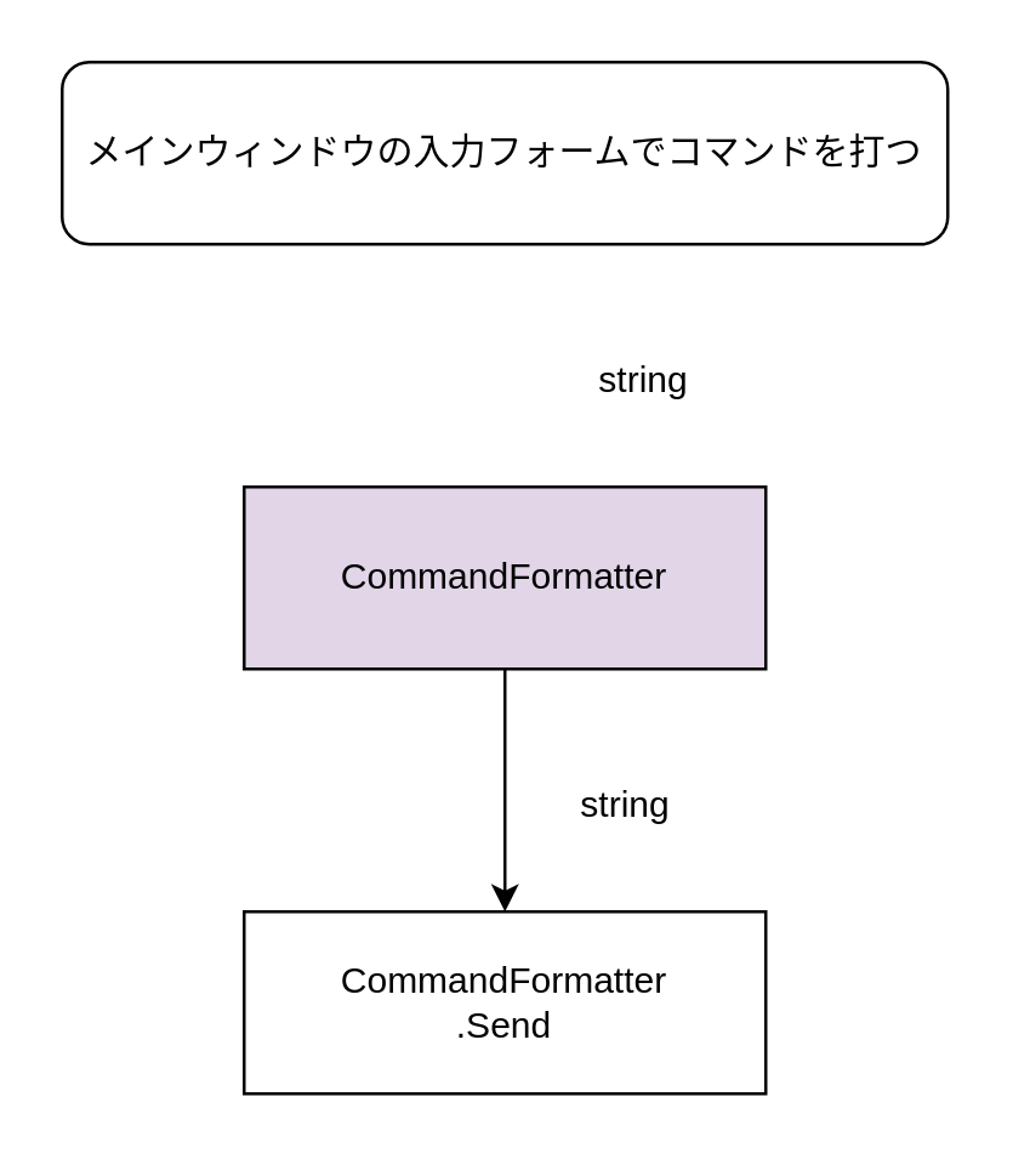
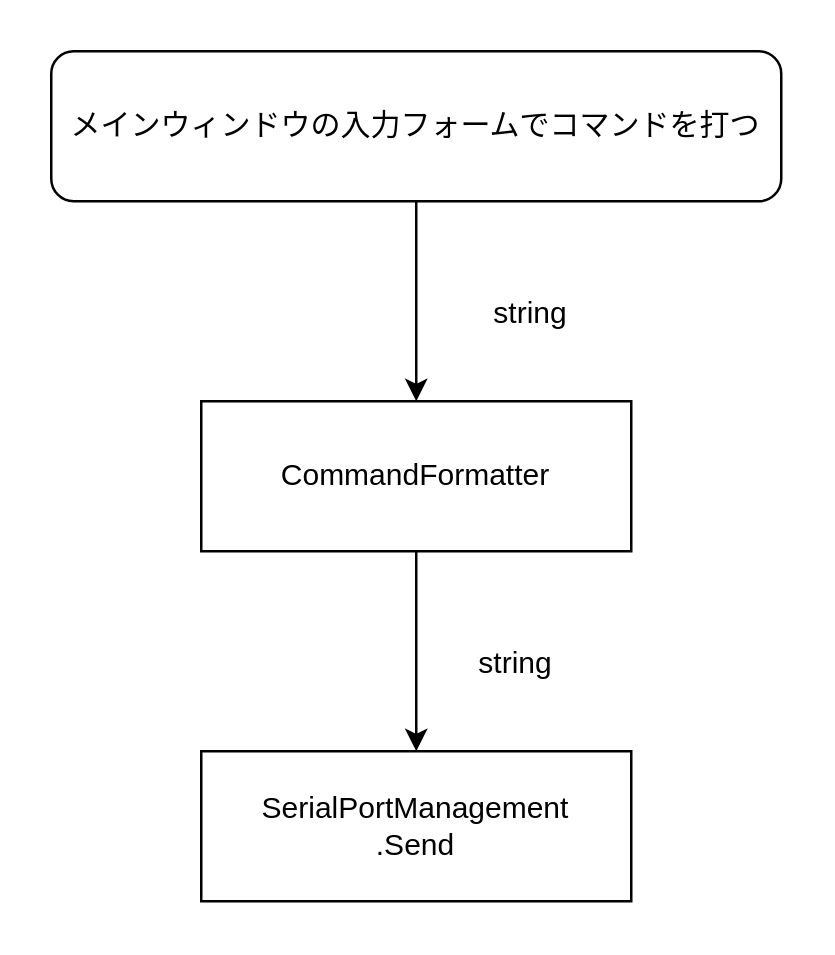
  <mxCell id="0" />
  <mxCell id="1" parent="0" />
+ <mxCell id="2" value="" style="edgeStyle=none;html=1;" edge="1" parent="1" source="3" target="5"><mxGeometry relative="1" as="geometry"><Array as="points"><mxPoint x="166" y="120" /></Array></mxGeometry></mxCell>
  <mxCell id="3" value="メインウィンドウの入力フォームでコマンドを打つ" style="rounded=1;whiteSpace=wrap;html=1;" vertex="1" parent="1"><mxGeometry x="20" y="20" width="292" height="60" as="geometry" /></mxCell>
  <mxCell id="4" value="" style="edgeStyle=none;html=1;" edge="1" parent="1" source="5" target="7"><mxGeometry relative="1" as="geometry" /></mxCell>
- <mxCell id="5" value="CommandFormatter" style="rounded=0;whiteSpace=wrap;html=1;fillColor=#e1d5e7;" vertex="1" parent="1"><mxGeometry x="80" y="160" width="172" height="60" as="geometry" /></mxCell>
+ <mxCell id="5" value="CommandFormatter" style="rounded=0;whiteSpace=wrap;html=1;" vertex="1" parent="1"><mxGeometry x="80" y="160" width="172" height="60" as="geometry" /></mxCell>
  <mxCell id="6" value="string" style="text;html=1;strokeColor=none;fillColor=none;align=center;verticalAlign=middle;whiteSpace=wrap;rounded=0;" vertex="1" parent="1"><mxGeometry x="172" y="110" width="80" height="30" as="geometry" /></mxCell>
- <mxCell id="7" value="CommandFormatter&lt;br&gt;.Send" style="rounded=0;whiteSpace=wrap;html=1;" vertex="1" parent="1"><mxGeometry x="80" y="300" width="172" height="60" as="geometry" /></mxCell>
+ <mxCell id="7" value="SerialPortManagement&lt;br&gt;.Send" style="rounded=0;whiteSpace=wrap;html=1;" vertex="1" parent="1"><mxGeometry x="80" y="300" width="172" height="60" as="geometry" /></mxCell>
  <mxCell id="8" value="string" style="text;html=1;strokeColor=none;fillColor=none;align=center;verticalAlign=middle;whiteSpace=wrap;rounded=0;" vertex="1" parent="1"><mxGeometry x="166" y="250" width="80" height="30" as="geometry" /></mxCell>
